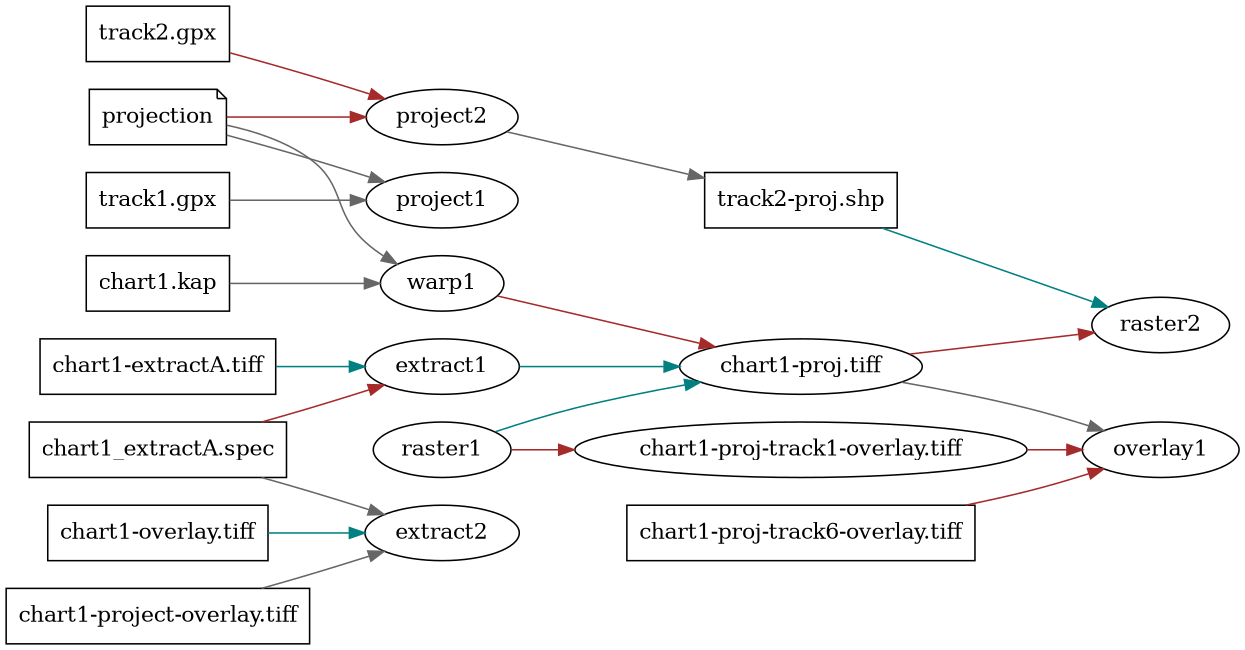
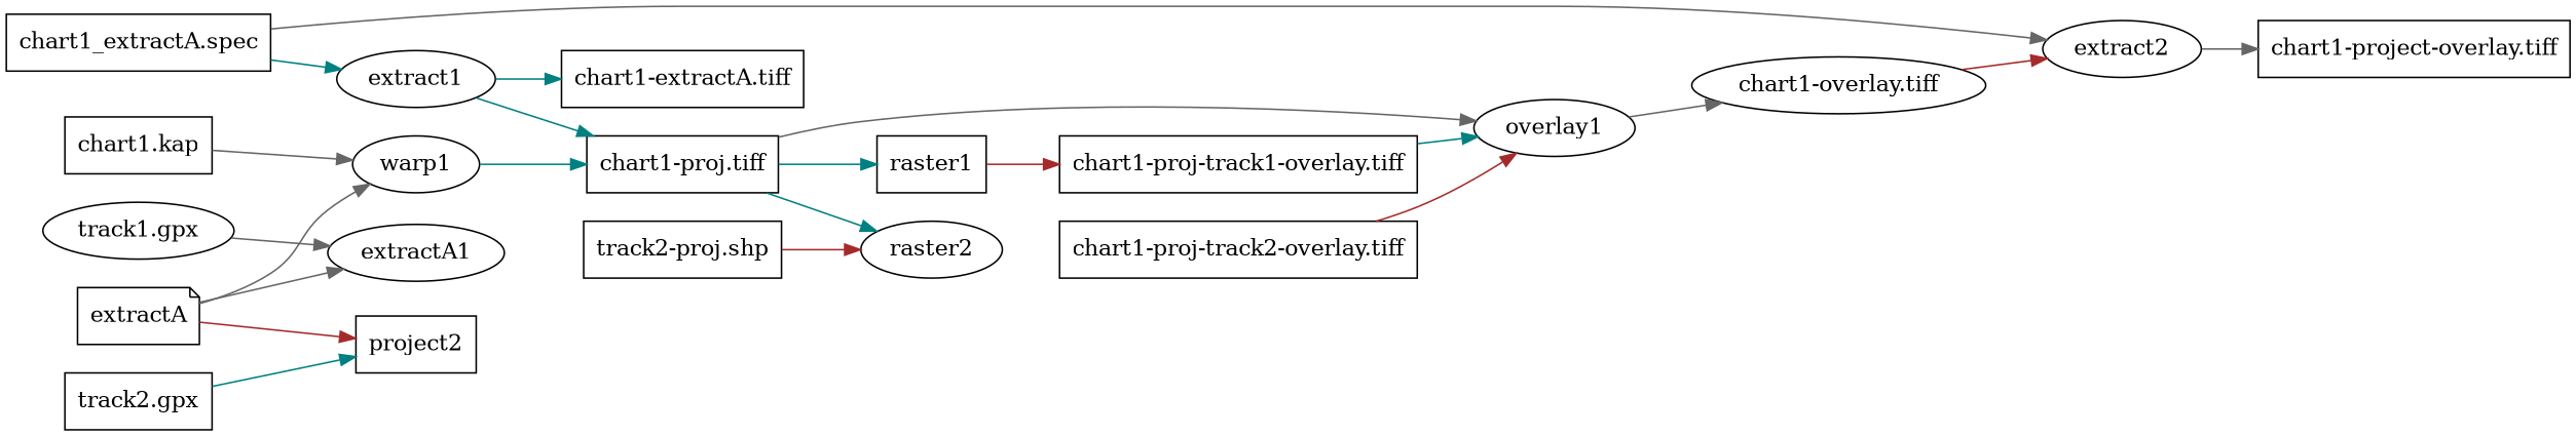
  digraph {
    rankdir=LR
    node [shape=box]
    edge [color=gray40]
    n1 [label="chart1.kap"]
-   n2 [label="chart1-proj.tiff" shape=ellipse]
+   n2 [label="chart1-proj.tiff"]
    n3 [label="chart1-extractA.tiff"]
-   n4 [label="chart1-overlay.tiff"]
+   n4 [label="chart1-overlay.tiff" shape=ellipse]
    n5 [label="chart1-project-overlay.tiff"]
-   n6 [label="track1.gpx"]
+   n6 [label="track1.gpx" shape=ellipse]
    n7 [label="track2.gpx"]
    n8 [label="track2-proj.shp"]
-   n9 [label="chart1-proj-track1-overlay.tiff" shape=ellipse]
-   n10 [label="chart1-proj-track6-overlay.tiff"]
+   n9 [label="chart1-proj-track1-overlay.tiff"]
+   n10 [label="chart1-proj-track2-overlay.tiff"]
    n11 [label="chart1_extractA.spec"]
-   n12 [label=projection shape=note]
+   n12 [label=extractA shape=note]
    warp1 [shape=""]
-   raster1 [shape=""]
+   raster1
    raster2 [shape=""]
    overlay1 [shape=""]
    extract2 [shape=""]
-   project1 [shape=""]
-   project2 [shape=""]
+   project1 [label=extractA1 shape=""]
+   project2
    extract1 [shape=""]
    subgraph sub_1 {
      n1
      n2
      n3
      n4
      n5
      n6
      n7
      n8
      n9
      n10
    }
    subgraph sub_2 {
      n11
      n12
    }
    n1 -> warp1
-   raster1 -> n2 [color=teal]
-   n2 -> raster2 [color=brown]
+   n2 -> raster1 [color=teal]
+   n2 -> raster2 [color=teal]
    n2 -> overlay1
-   n4 -> extract2 [color=teal]
+   n4 -> extract2 [color=brown]
    n6 -> project1
-   n7 -> project2 [color=brown]
-   n8 -> raster2 [color=teal]
-   n9 -> overlay1 [color=brown]
+   n7 -> project2 [color=teal]
+   n8 -> raster2 [color=brown]
+   n9 -> overlay1 [color=teal]
    n10 -> overlay1 [color=brown]
    n11 -> extract2
-   n11 -> extract1 [color=brown]
+   n11 -> extract1 [color=teal]
    n12 -> warp1
    n12 -> project1
    n12 -> project2 [color=brown]
-   warp1 -> n2 [color=brown]
+   warp1 -> n2 [color=teal]
    raster1 -> n9 [color=brown]
-   n5 -> extract2
-   project2 -> n8
+   overlay1 -> n4
+   extract2 -> n5
    extract1 -> n2 [color=teal]
-   n3 -> extract1 [color=teal]
+   extract1 -> n3 [color=teal]
  }
